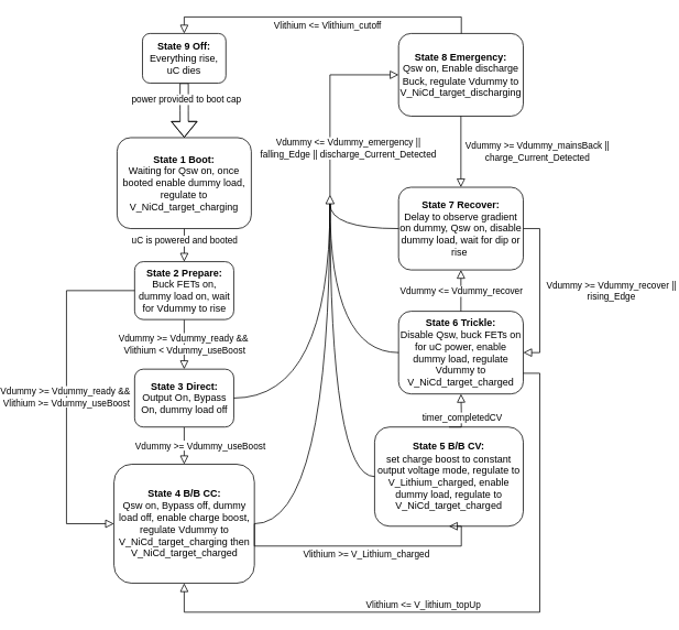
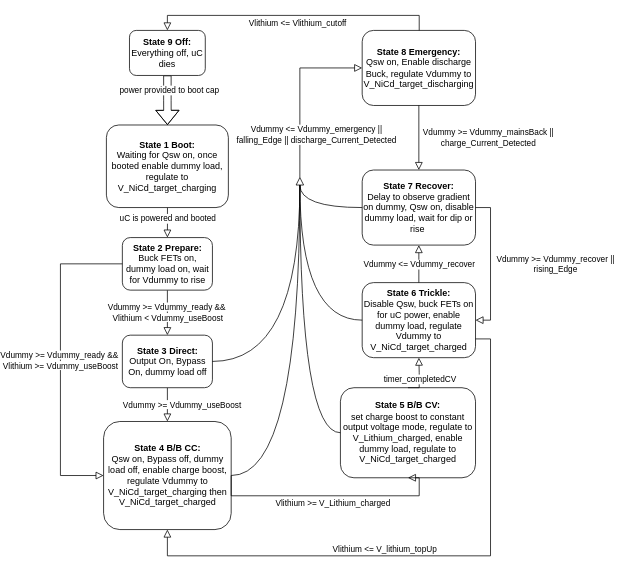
  <mxCell id="0" />
  <mxCell id="1" parent="0" />
  <mxCell id="2" value="" style="rounded=0;html=1;jettySize=auto;orthogonalLoop=1;fontSize=11;endArrow=block;endFill=0;endSize=8;strokeWidth=1;shadow=0;labelBackgroundColor=none;edgeStyle=orthogonalEdgeStyle;" parent="1" source="4" edge="1"><mxGeometry relative="1" as="geometry"><mxPoint x="162.5" y="316" as="targetPoint" /></mxGeometry></mxCell>
  <mxCell id="3" value="uC is powered and booted" style="edgeLabel;html=1;align=center;verticalAlign=middle;resizable=0;points=[];" parent="2" vertex="1" connectable="0"><mxGeometry x="-0.072" y="1" relative="1" as="geometry"><mxPoint x="-1" y="-5" as="offset" /></mxGeometry></mxCell>
  <mxCell id="4" value="&lt;b&gt;State 1 Boot:&lt;/b&gt;&lt;div&gt;Waiting for Qsw on, once booted enable dummy load, regulate to V_NiCd_target_charging&lt;/div&gt;" style="rounded=1;whiteSpace=wrap;html=1;fontSize=12;glass=0;strokeWidth=1;shadow=0;" parent="1" vertex="1"><mxGeometry x="81.25" y="166" width="162.5" height="110" as="geometry" /></mxCell>
  <mxCell id="5" value="&lt;span style=&quot;background-color: rgb(255, 255, 255);&quot;&gt;Vdummy &amp;gt;= Vdummy_useBoost&lt;/span&gt;" style="rounded=0;html=1;jettySize=auto;orthogonalLoop=1;fontSize=11;endArrow=block;endFill=0;endSize=8;strokeWidth=1;shadow=0;labelBackgroundColor=none;edgeStyle=orthogonalEdgeStyle;exitX=0.5;exitY=1;exitDx=0;exitDy=0;entryX=0.5;entryY=0;entryDx=0;entryDy=0;" parent="1" source="8" target="9" edge="1"><mxGeometry x="0.047" y="19" relative="1" as="geometry"><mxPoint y="-1" as="offset" /><mxPoint x="412.5" y="356" as="sourcePoint" /><mxPoint x="412.534" y="396.028" as="targetPoint" /></mxGeometry></mxCell>
  <mxCell id="6" value="&lt;span style=&quot;background-color: rgb(255, 255, 255);&quot;&gt;Vdummy &amp;gt;= Vdummy_ready &amp;amp;&amp;amp;&amp;nbsp;&lt;/span&gt;&lt;div&gt;&lt;span style=&quot;background-color: rgb(255, 255, 255);&quot;&gt;Vlithium &amp;lt; Vdummy_useBoost&lt;/span&gt;&lt;/div&gt;" style="edgeStyle=orthogonalEdgeStyle;rounded=0;html=1;jettySize=auto;orthogonalLoop=1;fontSize=11;endArrow=block;endFill=0;endSize=8;strokeWidth=1;shadow=0;labelBackgroundColor=none;entryX=0.5;entryY=0;entryDx=0;entryDy=0;exitX=0.5;exitY=1;exitDx=0;exitDy=0;" parent="1" source="7" target="8" edge="1"><mxGeometry relative="1" as="geometry"><mxPoint as="offset" /><mxPoint x="222.5" y="426" as="sourcePoint" /><Array as="points" /></mxGeometry></mxCell>
  <mxCell id="7" value="&lt;b&gt;State 2 Prepare:&lt;/b&gt;&lt;div&gt;Buck FETs on, dummy load on, wait for Vdummy to rise&lt;/div&gt;" style="rounded=1;whiteSpace=wrap;html=1;fontSize=12;glass=0;strokeWidth=1;shadow=0;" parent="1" vertex="1"><mxGeometry x="102.5" y="316" width="120" height="70" as="geometry" /></mxCell>
  <mxCell id="8" value="&lt;b&gt;State 3 Direct:&lt;/b&gt;&lt;div&gt;Output On, Bypass On, dummy load off&lt;/div&gt;" style="rounded=1;whiteSpace=wrap;html=1;fontSize=12;glass=0;strokeWidth=1;shadow=0;" parent="1" vertex="1"><mxGeometry x="102.5" y="446" width="120" height="70" as="geometry" /></mxCell>
  <mxCell id="9" value="&lt;b&gt;State 4 B/B CC:&lt;/b&gt;&lt;div&gt;Qsw on, Bypass off, dummy load off, enable charge boost, regulate Vdummy to V_NiCd_target_charging then V_NiCd_target_charged&lt;/div&gt;" style="rounded=1;whiteSpace=wrap;html=1;fontSize=12;glass=0;strokeWidth=1;shadow=0;" parent="1" vertex="1"><mxGeometry x="77.5" y="561" width="170" height="144" as="geometry" /></mxCell>
  <mxCell id="10" value="&lt;b&gt;State 5 B/B CV:&lt;/b&gt;&lt;div&gt;set charge boost to constant output voltage mode, regulate to V_Lithium_charged, enable dummy load, regulate to V_NiCd_target_charged&lt;/div&gt;" style="rounded=1;whiteSpace=wrap;html=1;fontSize=12;glass=0;strokeWidth=1;shadow=0;" parent="1" vertex="1"><mxGeometry x="393.02" y="516" width="180" height="120" as="geometry" /></mxCell>
  <mxCell id="11" value="&lt;span style=&quot;background-color: rgb(255, 255, 255);&quot;&gt;Vlithium &amp;gt;= V_Lithium_charged&lt;/span&gt;" style="rounded=0;html=1;jettySize=auto;orthogonalLoop=1;fontSize=11;endArrow=block;endFill=0;endSize=8;strokeWidth=1;shadow=0;labelBackgroundColor=none;edgeStyle=orthogonalEdgeStyle;exitX=1;exitY=0.5;exitDx=0;exitDy=0;entryX=0.5;entryY=1;entryDx=0;entryDy=0;" parent="1" source="9" target="10" edge="1"><mxGeometry x="0.026" y="-10" relative="1" as="geometry"><mxPoint as="offset" /><mxPoint x="172.5" y="526" as="sourcePoint" /><mxPoint x="498" y="650" as="targetPoint" /><Array as="points"><mxPoint x="248" y="660" /><mxPoint x="498" y="660" /></Array></mxGeometry></mxCell>
  <mxCell id="12" value="&lt;b&gt;State 6 Trickle:&lt;/b&gt;&lt;div&gt;Disable Qsw, buck FETs on for uC power, enable dummy load, regulate Vdummy to V_NiCd_target_charged&lt;/div&gt;" style="rounded=1;whiteSpace=wrap;html=1;fontSize=12;glass=0;strokeWidth=1;shadow=0;" parent="1" vertex="1"><mxGeometry x="422.02" y="376" width="151" height="100" as="geometry" /></mxCell>
  <mxCell id="13" value="" style="rounded=0;html=1;jettySize=auto;orthogonalLoop=1;fontSize=11;endArrow=block;endFill=0;endSize=8;strokeWidth=1;shadow=0;labelBackgroundColor=none;edgeStyle=orthogonalEdgeStyle;exitX=0.5;exitY=0;exitDx=0;exitDy=0;entryX=0.5;entryY=1;entryDx=0;entryDy=0;" parent="1" source="10" target="12" edge="1"><mxGeometry x="0.045" y="20" relative="1" as="geometry"><mxPoint as="offset" /><mxPoint x="335.02" y="626" as="sourcePoint" /><mxPoint x="456.02" y="556" as="targetPoint" /><Array as="points"><mxPoint x="498" y="516" /><mxPoint x="498" y="496" /></Array></mxGeometry></mxCell>
  <mxCell id="14" value="timer_completedCV" style="edgeLabel;html=1;align=center;verticalAlign=middle;resizable=0;points=[];" parent="13" vertex="1" connectable="0"><mxGeometry x="-0.042" relative="1" as="geometry"><mxPoint as="offset" /></mxGeometry></mxCell>
  <mxCell id="15" value="&lt;b&gt;State 7 Recover:&lt;/b&gt;&lt;div&gt;Delay to observe gradient on dummy, Qsw on, disable dummy load, wait for dip or rise&amp;nbsp;&lt;br&gt;&lt;/div&gt;" style="rounded=1;whiteSpace=wrap;html=1;fontSize=12;glass=0;strokeWidth=1;shadow=0;" parent="1" vertex="1"><mxGeometry x="422.02" y="226" width="151" height="100" as="geometry" /></mxCell>
  <mxCell id="16" value="" style="triangle;whiteSpace=wrap;html=1;rotation=-90;" parent="1" vertex="1"><mxGeometry x="334" y="236" width="10" height="10" as="geometry" /></mxCell>
  <mxCell id="17" value="" style="edgeStyle=orthogonalEdgeStyle;rounded=0;html=1;jettySize=auto;orthogonalLoop=1;fontSize=11;endArrow=none;endFill=0;strokeWidth=1;shadow=0;labelBackgroundColor=none;entryX=0;entryY=0.5;entryDx=0;entryDy=0;exitX=1;exitY=0.5;exitDx=0;exitDy=0;curved=1;" parent="1" source="8" target="16" edge="1"><mxGeometry relative="1" as="geometry"><mxPoint as="offset" /><mxPoint x="172.5" y="396" as="sourcePoint" /><mxPoint x="172.5" y="456" as="targetPoint" /><Array as="points" /></mxGeometry></mxCell>
  <mxCell id="18" value="" style="edgeStyle=orthogonalEdgeStyle;rounded=0;html=1;jettySize=auto;orthogonalLoop=1;fontSize=11;endArrow=none;endFill=0;strokeWidth=1;shadow=0;labelBackgroundColor=none;exitX=1;exitY=0.5;exitDx=0;exitDy=0;curved=1;entryX=0;entryY=0.5;entryDx=0;entryDy=0;" parent="1" source="9" target="16" edge="1"><mxGeometry relative="1" as="geometry"><mxPoint as="offset" /><mxPoint x="232.5" y="491" as="sourcePoint" /><mxPoint x="302.5" y="256" as="targetPoint" /><Array as="points" /></mxGeometry></mxCell>
  <mxCell id="19" value="" style="edgeStyle=orthogonalEdgeStyle;rounded=0;html=1;jettySize=auto;orthogonalLoop=1;fontSize=11;endArrow=none;endFill=0;strokeWidth=1;shadow=0;labelBackgroundColor=none;exitX=0;exitY=0.5;exitDx=0;exitDy=0;curved=1;entryX=0;entryY=0.5;entryDx=0;entryDy=0;" parent="1" source="10" target="16" edge="1"><mxGeometry relative="1" as="geometry"><mxPoint as="offset" /><mxPoint x="245.5" y="626" as="sourcePoint" /><mxPoint x="292.5" y="346" as="targetPoint" /><Array as="points" /></mxGeometry></mxCell>
  <mxCell id="20" value="" style="edgeStyle=orthogonalEdgeStyle;rounded=0;html=1;jettySize=auto;orthogonalLoop=1;fontSize=11;endArrow=none;endFill=0;strokeWidth=1;shadow=0;labelBackgroundColor=none;exitX=0;exitY=0.5;exitDx=0;exitDy=0;curved=1;entryX=0;entryY=0.5;entryDx=0;entryDy=0;" parent="1" source="12" target="16" edge="1"><mxGeometry relative="1" as="geometry"><mxPoint as="offset" /><mxPoint x="359.5" y="541" as="sourcePoint" /><mxPoint x="287.5" y="346" as="targetPoint" /><Array as="points" /></mxGeometry></mxCell>
  <mxCell id="21" value="&lt;b&gt;State 8 Emergency:&lt;/b&gt;&lt;div&gt;Qsw on, Enable discharge Buck, regulate Vdummy to V_NiCd_target_discharging&lt;/div&gt;" style="rounded=1;whiteSpace=wrap;html=1;fontSize=12;glass=0;strokeWidth=1;shadow=0;" parent="1" vertex="1"><mxGeometry x="422.02" y="40" width="151" height="100" as="geometry" /></mxCell>
  <mxCell id="22" value="" style="rounded=0;html=1;jettySize=auto;orthogonalLoop=1;fontSize=11;endArrow=block;endFill=0;endSize=8;strokeWidth=1;shadow=0;labelBackgroundColor=none;edgeStyle=orthogonalEdgeStyle;entryX=0;entryY=0.5;entryDx=0;entryDy=0;exitX=1;exitY=0.5;exitDx=0;exitDy=0;" parent="1" source="16" target="21" edge="1"><mxGeometry x="0.045" y="20" relative="1" as="geometry"><mxPoint as="offset" /><mxPoint x="240" y="100" as="sourcePoint" /><mxPoint x="418" y="450" as="targetPoint" /></mxGeometry></mxCell>
  <mxCell id="23" value="Vdummy &amp;lt;= Vdummy_emergency ||&lt;div&gt;falling_Edge || discharge_Current_Detected&lt;/div&gt;" style="edgeLabel;html=1;align=center;verticalAlign=middle;resizable=0;points=[];" parent="22" vertex="1" connectable="0"><mxGeometry x="-0.09" relative="1" as="geometry"><mxPoint x="21" y="46" as="offset" /></mxGeometry></mxCell>
  <mxCell id="24" value="" style="edgeStyle=orthogonalEdgeStyle;rounded=0;html=1;jettySize=auto;orthogonalLoop=1;fontSize=11;endArrow=none;endFill=0;strokeWidth=1;shadow=0;labelBackgroundColor=none;exitX=0;exitY=0.5;exitDx=0;exitDy=0;curved=1;entryX=0;entryY=0.5;entryDx=0;entryDy=0;" parent="1" source="15" target="16" edge="1"><mxGeometry relative="1" as="geometry"><mxPoint as="offset" /><mxPoint x="343" y="426" as="sourcePoint" /><mxPoint x="280" y="186" as="targetPoint" /><Array as="points" /></mxGeometry></mxCell>
  <mxCell id="25" style="edgeStyle=orthogonalEdgeStyle;rounded=0;orthogonalLoop=1;jettySize=auto;html=1;exitX=0.5;exitY=1;exitDx=0;exitDy=0;shape=flexArrow;" parent="1" source="27" target="4" edge="1"><mxGeometry relative="1" as="geometry" /></mxCell>
  <mxCell id="26" value="power provided to boot cap" style="edgeLabel;html=1;align=center;verticalAlign=middle;resizable=0;points=[];" parent="25" vertex="1" connectable="0"><mxGeometry x="0.026" y="-4" relative="1" as="geometry"><mxPoint x="6" y="-14" as="offset" /></mxGeometry></mxCell>
- <mxCell id="27" value="&lt;b&gt;State 9 Off:&lt;/b&gt;&lt;div&gt;Everything rise, uC dies&lt;/div&gt;" style="rounded=1;whiteSpace=wrap;html=1;fontSize=12;glass=0;strokeWidth=1;shadow=0;" parent="1" vertex="1"><mxGeometry x="112" y="40" width="101" height="60" as="geometry" /></mxCell>
+ <mxCell id="27" value="&lt;b&gt;State 9 Off:&lt;/b&gt;&lt;div&gt;Everything off, uC dies&lt;/div&gt;" style="rounded=1;whiteSpace=wrap;html=1;fontSize=12;glass=0;strokeWidth=1;shadow=0;" parent="1" vertex="1"><mxGeometry x="112" y="40" width="101" height="60" as="geometry" /></mxCell>
  <mxCell id="28" value="" style="rounded=0;html=1;jettySize=auto;orthogonalLoop=1;fontSize=11;endArrow=block;endFill=0;endSize=8;strokeWidth=1;shadow=0;labelBackgroundColor=none;edgeStyle=orthogonalEdgeStyle;entryX=0.5;entryY=0;entryDx=0;entryDy=0;" parent="1" target="27" edge="1"><mxGeometry x="0.045" y="20" relative="1" as="geometry"><mxPoint as="offset" /><mxPoint x="498" y="40" as="sourcePoint" /><mxPoint x="343" y="100" as="targetPoint" /><Array as="points"><mxPoint x="498" y="20" /><mxPoint x="163" y="20" /></Array></mxGeometry></mxCell>
  <mxCell id="29" value="Vlithium &amp;lt;= Vlithium_cutoff" style="edgeLabel;html=1;align=center;verticalAlign=middle;resizable=0;points=[];" parent="28" vertex="1" connectable="0"><mxGeometry x="-0.09" relative="1" as="geometry"><mxPoint x="-12" y="10" as="offset" /></mxGeometry></mxCell>
  <mxCell id="30" value="" style="rounded=0;html=1;jettySize=auto;orthogonalLoop=1;fontSize=11;endArrow=block;endFill=0;endSize=8;strokeWidth=1;shadow=0;labelBackgroundColor=none;edgeStyle=orthogonalEdgeStyle;entryX=0.5;entryY=0;entryDx=0;entryDy=0;exitX=0.5;exitY=1;exitDx=0;exitDy=0;" parent="1" source="21" target="15" edge="1"><mxGeometry x="0.045" y="20" relative="1" as="geometry"><mxPoint as="offset" /><mxPoint x="497.52" y="166" as="sourcePoint" /><mxPoint x="432.52" y="126" as="targetPoint" /></mxGeometry></mxCell>
  <mxCell id="31" value="Vdummy &amp;gt;= Vdummy_mainsBack ||&lt;div&gt;charge_Current_Detected&lt;/div&gt;" style="edgeLabel;html=1;align=center;verticalAlign=middle;resizable=0;points=[];" parent="30" vertex="1" connectable="0"><mxGeometry x="-0.09" relative="1" as="geometry"><mxPoint x="92" y="3" as="offset" /></mxGeometry></mxCell>
  <mxCell id="32" value="" style="rounded=0;html=1;jettySize=auto;orthogonalLoop=1;fontSize=11;endArrow=block;endFill=0;endSize=8;strokeWidth=1;shadow=0;labelBackgroundColor=none;edgeStyle=orthogonalEdgeStyle;entryX=1;entryY=0.5;entryDx=0;entryDy=0;exitX=1;exitY=0.5;exitDx=0;exitDy=0;" parent="1" source="15" target="12" edge="1"><mxGeometry x="0.045" y="20" relative="1" as="geometry"><mxPoint as="offset" /><mxPoint x="497.52" y="216" as="sourcePoint" /><mxPoint x="507.52" y="236" as="targetPoint" /></mxGeometry></mxCell>
  <mxCell id="33" value="Vdummy &amp;gt;= Vdummy_recover ||&amp;nbsp;&lt;div&gt;rising_Edge&amp;nbsp;&lt;/div&gt;" style="edgeLabel;html=1;align=center;verticalAlign=middle;resizable=0;points=[];" parent="32" vertex="1" connectable="0"><mxGeometry x="-0.09" relative="1" as="geometry"><mxPoint x="87" y="9" as="offset" /></mxGeometry></mxCell>
  <mxCell id="34" value="" style="rounded=0;html=1;jettySize=auto;orthogonalLoop=1;fontSize=11;endArrow=block;endFill=0;endSize=8;strokeWidth=1;shadow=0;labelBackgroundColor=none;edgeStyle=orthogonalEdgeStyle;entryX=0.5;entryY=1;entryDx=0;entryDy=0;exitX=0.5;exitY=0;exitDx=0;exitDy=0;" parent="1" source="12" target="15" edge="1"><mxGeometry x="0.045" y="20" relative="1" as="geometry"><mxPoint as="offset" /><mxPoint x="583.52" y="286" as="sourcePoint" /><mxPoint x="583.52" y="436" as="targetPoint" /></mxGeometry></mxCell>
  <mxCell id="35" value="Vdummy &amp;lt;= Vdummy_recover" style="edgeLabel;html=1;align=center;verticalAlign=middle;resizable=0;points=[];" parent="34" vertex="1" connectable="0"><mxGeometry x="-0.09" relative="1" as="geometry"><mxPoint y="-2" as="offset" /></mxGeometry></mxCell>
  <mxCell id="36" value="" style="rounded=0;html=1;jettySize=auto;orthogonalLoop=1;fontSize=11;endArrow=block;endFill=0;endSize=8;strokeWidth=1;shadow=0;labelBackgroundColor=none;edgeStyle=orthogonalEdgeStyle;entryX=0.5;entryY=1;entryDx=0;entryDy=0;exitX=1;exitY=0.75;exitDx=0;exitDy=0;" parent="1" source="12" target="9" edge="1"><mxGeometry x="0.045" y="20" relative="1" as="geometry"><mxPoint as="offset" /><mxPoint x="494" y="286" as="sourcePoint" /><mxPoint x="494" y="436" as="targetPoint" /><Array as="points"><mxPoint x="593" y="451" /><mxPoint x="593" y="740" /><mxPoint x="163" y="740" /><mxPoint x="163" y="705" /></Array></mxGeometry></mxCell>
  <mxCell id="37" value="Vlithium &amp;lt;= V_lithium_topUp" style="edgeLabel;html=1;align=center;verticalAlign=middle;resizable=0;points=[];" parent="36" vertex="1" connectable="0"><mxGeometry x="-0.09" relative="1" as="geometry"><mxPoint x="-98" y="-10" as="offset" /></mxGeometry></mxCell>
  <mxCell id="38" value="&lt;span style=&quot;background-color: rgb(255, 255, 255);&quot;&gt;Vdummy &amp;gt;= Vdummy_ready &amp;amp;&amp;amp;&amp;nbsp;&lt;/span&gt;&lt;div&gt;&lt;span style=&quot;background-color: rgb(255, 255, 255);&quot;&gt;Vlithium &amp;gt;= Vdummy_useBoost&lt;/span&gt;&lt;/div&gt;" style="edgeStyle=orthogonalEdgeStyle;rounded=0;html=1;jettySize=auto;orthogonalLoop=1;fontSize=11;endArrow=block;endFill=0;endSize=8;strokeWidth=1;shadow=0;labelBackgroundColor=none;exitX=0;exitY=0.5;exitDx=0;exitDy=0;entryX=0;entryY=0.5;entryDx=0;entryDy=0;" parent="1" source="7" target="9" edge="1"><mxGeometry relative="1" as="geometry"><mxPoint as="offset" /><mxPoint x="173" y="396" as="sourcePoint" /><Array as="points"><mxPoint x="20" y="351" /><mxPoint x="20" y="633" /></Array><mxPoint x="60" y="616" as="targetPoint" /></mxGeometry></mxCell>
